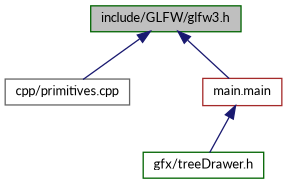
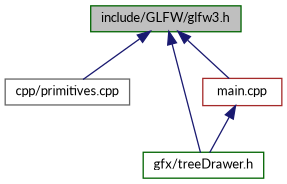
  digraph {
    fontname=Lato
    node [color=darkgreen fillcolor=white fontname=Lato fontsize=10 shape=record style=filled]
    edge [color=midnightblue dir=back fontname=Lato fontsize=10 labelfontname=Helvetica labelfontsize=10 style=solid]
    n1 [fillcolor=grey75 fontcolor=black height=0.2 label="include/GLFW/glfw3.h" width=0.4]
    n2 [color=gray40 height=0.2 label="cpp/primitives.cpp" width=0.4]
    n3 [height=0.2 label="gfx/treeDrawer.h" width=0.4]
-   n4 [color=brown height=0.2 label="main.main" width=0.4]
+   n4 [color=brown height=0.2 label="main.cpp" width=0.4]
    n1 -> n2
+   n1 -> n3
    n1 -> n4
    n4 -> n3
  }
